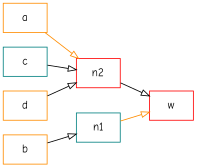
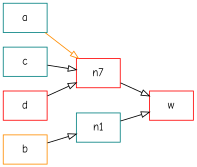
  digraph {
    fontname="Comic Neue"
    rankdir=LR
    splines=polyline
    node [color=red fontname="Comic Neue" shape=box]
    edge [arrowhead=onormal color=black fontname="Comic Neue"]
-   a [color=darkorange]
-   n2
+   a [color=teal]
+   n2 [label=n7]
    n1 [color=teal]
    w
    b [color=darkorange]
    c [color=teal]
-   d [color=darkorange]
+   d
    a -> n2 [color=darkorange]
    n2 -> w
-   n1 -> w [color=darkorange]
+   n1 -> w
    b -> n1
    c -> n2
    d -> n2
  }
